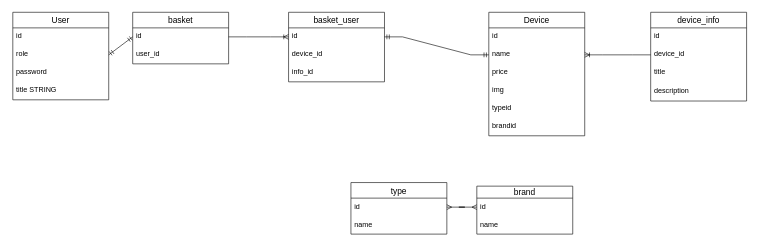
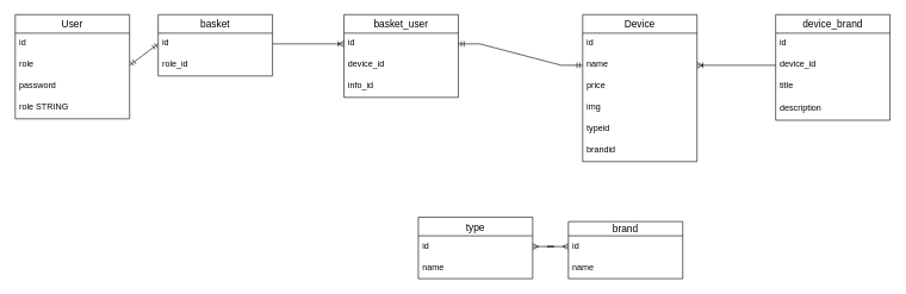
  <mxCell id="0" />
  <mxCell id="1" parent="0" />
  <mxCell id="2" value="User" style="swimlane;fontStyle=0;childLayout=stackLayout;horizontal=1;startSize=26;horizontalStack=0;resizeParent=1;resizeParentMax=0;resizeLast=0;collapsible=1;marginBottom=0;align=center;fontSize=14;" parent="1" vertex="1"><mxGeometry x="20" y="20" width="160" height="146" as="geometry" /></mxCell>
  <mxCell id="3" value="id" style="text;strokeColor=none;fillColor=none;spacingLeft=4;spacingRight=4;overflow=hidden;rotatable=0;points=[[0,0.5],[1,0.5]];portConstraint=eastwest;fontSize=12;" parent="2" vertex="1"><mxGeometry y="26" width="160" height="30" as="geometry" /></mxCell>
  <mxCell id="4" value="role" style="text;strokeColor=none;fillColor=none;spacingLeft=4;spacingRight=4;overflow=hidden;rotatable=0;points=[[0,0.5],[1,0.5]];portConstraint=eastwest;fontSize=12;" parent="2" vertex="1"><mxGeometry y="56" width="160" height="30" as="geometry" /></mxCell>
  <mxCell id="5" value="password" style="text;strokeColor=none;fillColor=none;spacingLeft=4;spacingRight=4;overflow=hidden;rotatable=0;points=[[0,0.5],[1,0.5]];portConstraint=eastwest;fontSize=12;" parent="2" vertex="1"><mxGeometry y="86" width="160" height="30" as="geometry" /></mxCell>
- <mxCell id="6" value="title STRING" style="text;strokeColor=none;fillColor=none;spacingLeft=4;spacingRight=4;overflow=hidden;rotatable=0;points=[[0,0.5],[1,0.5]];portConstraint=eastwest;fontSize=12;" parent="2" vertex="1"><mxGeometry y="116" width="160" height="30" as="geometry" /></mxCell>
+ <mxCell id="6" value="role STRING" style="text;strokeColor=none;fillColor=none;spacingLeft=4;spacingRight=4;overflow=hidden;rotatable=0;points=[[0,0.5],[1,0.5]];portConstraint=eastwest;fontSize=12;" parent="2" vertex="1"><mxGeometry y="116" width="160" height="30" as="geometry" /></mxCell>
  <mxCell id="7" value="basket" style="swimlane;fontStyle=0;childLayout=stackLayout;horizontal=1;startSize=26;horizontalStack=0;resizeParent=1;resizeParentMax=0;resizeLast=0;collapsible=1;marginBottom=0;align=center;fontSize=14;" parent="1" vertex="1"><mxGeometry x="220" y="20" width="160" height="86" as="geometry" /></mxCell>
  <mxCell id="8" value="id" style="text;strokeColor=none;fillColor=none;spacingLeft=4;spacingRight=4;overflow=hidden;rotatable=0;points=[[0,0.5],[1,0.5]];portConstraint=eastwest;fontSize=12;" parent="7" vertex="1"><mxGeometry y="26" width="160" height="30" as="geometry" /></mxCell>
- <mxCell id="9" value="user_id" style="text;strokeColor=none;fillColor=none;spacingLeft=4;spacingRight=4;overflow=hidden;rotatable=0;points=[[0,0.5],[1,0.5]];portConstraint=eastwest;fontSize=12;" parent="7" vertex="1"><mxGeometry y="56" width="160" height="30" as="geometry" /></mxCell>
+ <mxCell id="9" value="role_id" style="text;strokeColor=none;fillColor=none;spacingLeft=4;spacingRight=4;overflow=hidden;rotatable=0;points=[[0,0.5],[1,0.5]];portConstraint=eastwest;fontSize=12;" parent="7" vertex="1"><mxGeometry y="56" width="160" height="30" as="geometry" /></mxCell>
  <mxCell id="10" value="" style="fontSize=12;html=1;endArrow=ERmandOne;startArrow=ERmandOne;rounded=0;entryX=0;entryY=0.5;entryDx=0;entryDy=0;exitX=1;exitY=0.5;exitDx=0;exitDy=0;" parent="1" source="4" target="8" edge="1"><mxGeometry width="100" height="100" relative="1" as="geometry"><mxPoint x="160" y="300" as="sourcePoint" /><mxPoint x="260" y="200" as="targetPoint" /></mxGeometry></mxCell>
  <mxCell id="11" value="Device" style="swimlane;fontStyle=0;childLayout=stackLayout;horizontal=1;startSize=26;horizontalStack=0;resizeParent=1;resizeParentMax=0;resizeLast=0;collapsible=1;marginBottom=0;align=center;fontSize=14;" parent="1" vertex="1"><mxGeometry x="814" y="20" width="160" height="206" as="geometry" /></mxCell>
  <mxCell id="12" value="id" style="text;strokeColor=none;fillColor=none;spacingLeft=4;spacingRight=4;overflow=hidden;rotatable=0;points=[[0,0.5],[1,0.5]];portConstraint=eastwest;fontSize=12;" parent="11" vertex="1"><mxGeometry y="26" width="160" height="30" as="geometry" /></mxCell>
  <mxCell id="13" value="name" style="text;strokeColor=none;fillColor=none;spacingLeft=4;spacingRight=4;overflow=hidden;rotatable=0;points=[[0,0.5],[1,0.5]];portConstraint=eastwest;fontSize=12;" parent="11" vertex="1"><mxGeometry y="56" width="160" height="30" as="geometry" /></mxCell>
  <mxCell id="14" value="price" style="text;strokeColor=none;fillColor=none;spacingLeft=4;spacingRight=4;overflow=hidden;rotatable=0;points=[[0,0.5],[1,0.5]];portConstraint=eastwest;fontSize=12;" parent="11" vertex="1"><mxGeometry y="86" width="160" height="30" as="geometry" /></mxCell>
  <mxCell id="15" value="img" style="text;strokeColor=none;fillColor=none;spacingLeft=4;spacingRight=4;overflow=hidden;rotatable=0;points=[[0,0.5],[1,0.5]];portConstraint=eastwest;fontSize=12;" parent="11" vertex="1"><mxGeometry y="116" width="160" height="30" as="geometry" /></mxCell>
  <mxCell id="16" value="typeid" style="text;strokeColor=none;fillColor=none;spacingLeft=4;spacingRight=4;overflow=hidden;rotatable=0;points=[[0,0.5],[1,0.5]];portConstraint=eastwest;fontSize=12;" parent="11" vertex="1"><mxGeometry y="146" width="160" height="30" as="geometry" /></mxCell>
  <mxCell id="17" value="brandid" style="text;strokeColor=none;fillColor=none;spacingLeft=4;spacingRight=4;overflow=hidden;rotatable=0;points=[[0,0.5],[1,0.5]];portConstraint=eastwest;fontSize=12;" parent="11" vertex="1"><mxGeometry y="176" width="160" height="30" as="geometry" /></mxCell>
  <mxCell id="18" value="brand" style="swimlane;fontStyle=0;childLayout=stackLayout;horizontal=1;startSize=20;horizontalStack=0;resizeParent=1;resizeParentMax=0;resizeLast=0;collapsible=1;marginBottom=0;align=center;fontSize=14;" parent="1" vertex="1"><mxGeometry x="794" y="310" width="160" height="80" as="geometry" /></mxCell>
  <mxCell id="19" value="id" style="text;strokeColor=none;fillColor=none;spacingLeft=4;spacingRight=4;overflow=hidden;rotatable=0;points=[[0,0.5],[1,0.5]];portConstraint=eastwest;fontSize=12;" parent="18" vertex="1"><mxGeometry y="20" width="160" height="30" as="geometry" /></mxCell>
  <mxCell id="20" value="name" style="text;strokeColor=none;fillColor=none;spacingLeft=4;spacingRight=4;overflow=hidden;rotatable=0;points=[[0,0.5],[1,0.5]];portConstraint=eastwest;fontSize=12;" parent="18" vertex="1"><mxGeometry y="50" width="160" height="30" as="geometry" /></mxCell>
  <mxCell id="21" value="type" style="swimlane;fontStyle=0;childLayout=stackLayout;horizontal=1;startSize=26;horizontalStack=0;resizeParent=1;resizeParentMax=0;resizeLast=0;collapsible=1;marginBottom=0;align=center;fontSize=14;" parent="1" vertex="1"><mxGeometry x="584" y="304" width="160" height="86" as="geometry" /></mxCell>
  <mxCell id="22" value="id" style="text;strokeColor=none;fillColor=none;spacingLeft=4;spacingRight=4;overflow=hidden;rotatable=0;points=[[0,0.5],[1,0.5]];portConstraint=eastwest;fontSize=12;" parent="21" vertex="1"><mxGeometry y="26" width="160" height="30" as="geometry" /></mxCell>
  <mxCell id="23" value="name" style="text;strokeColor=none;fillColor=none;spacingLeft=4;spacingRight=4;overflow=hidden;rotatable=0;points=[[0,0.5],[1,0.5]];portConstraint=eastwest;fontSize=12;" parent="21" vertex="1"><mxGeometry y="56" width="160" height="30" as="geometry" /></mxCell>
  <mxCell id="24" value="" style="edgeStyle=entityRelationEdgeStyle;fontSize=12;html=1;endArrow=ERmany;startArrow=ERmany;rounded=0;entryX=0;entryY=0.5;entryDx=0;entryDy=0;exitX=1;exitY=0.5;exitDx=0;exitDy=0;" parent="1" source="22" target="19" edge="1"><mxGeometry width="100" height="100" relative="1" as="geometry"><mxPoint x="694" y="230" as="sourcePoint" /><mxPoint x="794" y="130" as="targetPoint" /></mxGeometry></mxCell>
- <mxCell id="25" value="device_info" style="swimlane;fontStyle=0;childLayout=stackLayout;horizontal=1;startSize=26;horizontalStack=0;resizeParent=1;resizeParentMax=0;resizeLast=0;collapsible=1;marginBottom=0;align=center;fontSize=14;" parent="1" vertex="1"><mxGeometry x="1084" y="20" width="160" height="148" as="geometry"><mxRectangle x="630" y="30" width="100" height="26" as="alternateBounds" /></mxGeometry></mxCell>
+ <mxCell id="25" value="device_brand" style="swimlane;fontStyle=0;childLayout=stackLayout;horizontal=1;startSize=26;horizontalStack=0;resizeParent=1;resizeParentMax=0;resizeLast=0;collapsible=1;marginBottom=0;align=center;fontSize=14;" parent="1" vertex="1"><mxGeometry x="1084" y="20" width="160" height="148" as="geometry"><mxRectangle x="630" y="30" width="100" height="26" as="alternateBounds" /></mxGeometry></mxCell>
  <mxCell id="26" value="id" style="text;strokeColor=none;fillColor=none;spacingLeft=4;spacingRight=4;overflow=hidden;rotatable=0;points=[[0,0.5],[1,0.5]];portConstraint=eastwest;fontSize=12;" parent="25" vertex="1"><mxGeometry y="26" width="160" height="30" as="geometry" /></mxCell>
  <mxCell id="27" value="device_id" style="text;strokeColor=none;fillColor=none;spacingLeft=4;spacingRight=4;overflow=hidden;rotatable=0;points=[[0,0.5],[1,0.5]];portConstraint=eastwest;fontSize=12;" parent="25" vertex="1"><mxGeometry y="56" width="160" height="30" as="geometry" /></mxCell>
  <mxCell id="28" value="title" style="text;strokeColor=none;fillColor=none;spacingLeft=4;spacingRight=4;overflow=hidden;rotatable=0;points=[[0,0.5],[1,0.5]];portConstraint=eastwest;fontSize=12;" parent="25" vertex="1"><mxGeometry y="86" width="160" height="31" as="geometry" /></mxCell>
  <mxCell id="29" value="description" style="text;strokeColor=none;fillColor=none;spacingLeft=4;spacingRight=4;overflow=hidden;rotatable=0;points=[[0,0.5],[1,0.5]];portConstraint=eastwest;fontSize=12;" parent="25" vertex="1"><mxGeometry y="117" width="160" height="31" as="geometry" /></mxCell>
  <mxCell id="30" value="" style="edgeStyle=entityRelationEdgeStyle;fontSize=12;html=1;endArrow=ERoneToMany;rounded=0;entryX=1;entryY=0.5;entryDx=0;entryDy=0;exitX=0;exitY=0.5;exitDx=0;exitDy=0;" parent="1" source="27" target="13" edge="1"><mxGeometry width="100" height="100" relative="1" as="geometry"><mxPoint x="924" y="0" as="sourcePoint" /><mxPoint x="1024" y="-100" as="targetPoint" /></mxGeometry></mxCell>
  <mxCell id="31" value="basket_user" style="swimlane;fontStyle=0;childLayout=stackLayout;horizontal=1;startSize=26;horizontalStack=0;resizeParent=1;resizeParentMax=0;resizeLast=0;collapsible=1;marginBottom=0;align=center;fontSize=14;" parent="1" vertex="1"><mxGeometry x="480" y="20" width="160" height="116" as="geometry" /></mxCell>
  <mxCell id="32" value="id" style="text;strokeColor=none;fillColor=none;spacingLeft=4;spacingRight=4;overflow=hidden;rotatable=0;points=[[0,0.5],[1,0.5]];portConstraint=eastwest;fontSize=12;" parent="31" vertex="1"><mxGeometry y="26" width="160" height="30" as="geometry" /></mxCell>
  <mxCell id="33" value="device_id" style="text;strokeColor=none;fillColor=none;spacingLeft=4;spacingRight=4;overflow=hidden;rotatable=0;points=[[0,0.5],[1,0.5]];portConstraint=eastwest;fontSize=12;" parent="31" vertex="1"><mxGeometry y="56" width="160" height="30" as="geometry" /></mxCell>
  <mxCell id="34" value="info_id" style="text;strokeColor=none;fillColor=none;spacingLeft=4;spacingRight=4;overflow=hidden;rotatable=0;points=[[0,0.5],[1,0.5]];portConstraint=eastwest;fontSize=12;" parent="31" vertex="1"><mxGeometry y="86" width="160" height="30" as="geometry" /></mxCell>
  <mxCell id="35" value="" style="edgeStyle=entityRelationEdgeStyle;fontSize=12;html=1;endArrow=ERoneToMany;rounded=0;exitX=1;exitY=0.5;exitDx=0;exitDy=0;entryX=0;entryY=0.5;entryDx=0;entryDy=0;" parent="1" source="8" target="32" edge="1"><mxGeometry width="100" height="100" relative="1" as="geometry"><mxPoint x="560" y="290" as="sourcePoint" /><mxPoint x="660" y="190" as="targetPoint" /></mxGeometry></mxCell>
  <mxCell id="36" value="" style="edgeStyle=entityRelationEdgeStyle;fontSize=12;html=1;endArrow=ERmandOne;startArrow=ERmandOne;rounded=0;exitX=1;exitY=0.5;exitDx=0;exitDy=0;" parent="1" source="32" target="13" edge="1"><mxGeometry width="100" height="100" relative="1" as="geometry"><mxPoint x="560" y="290" as="sourcePoint" /><mxPoint x="660" y="190" as="targetPoint" /></mxGeometry></mxCell>
